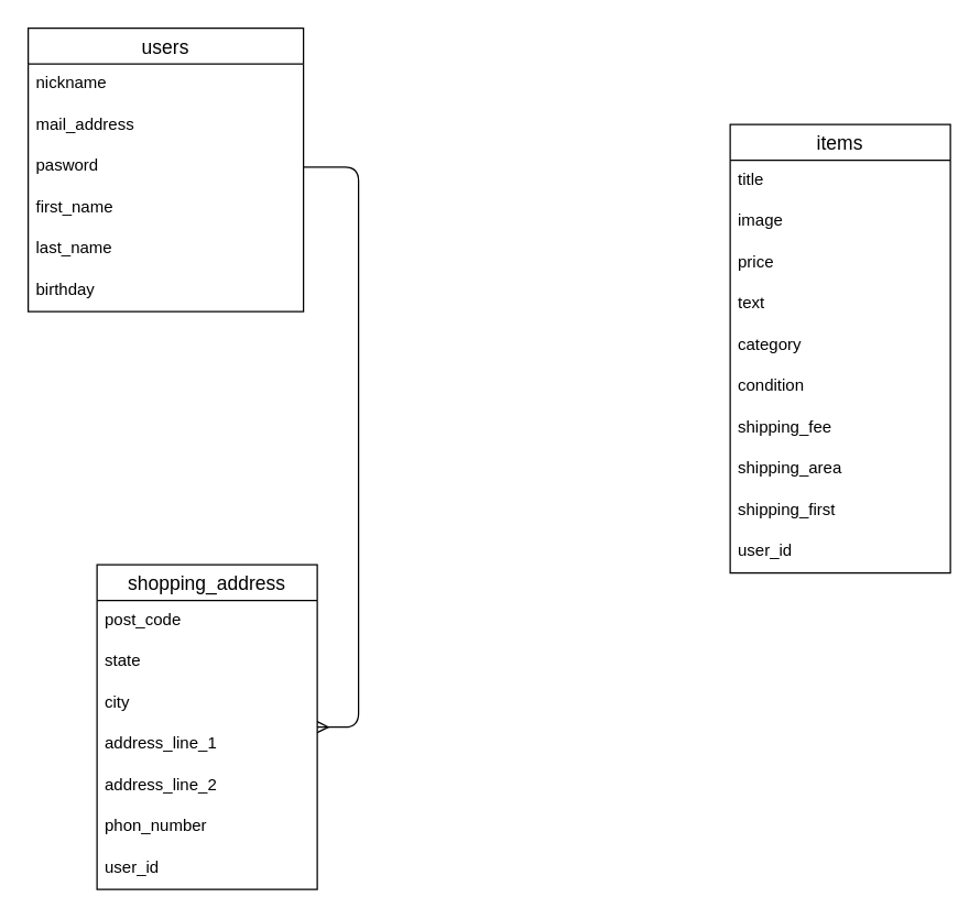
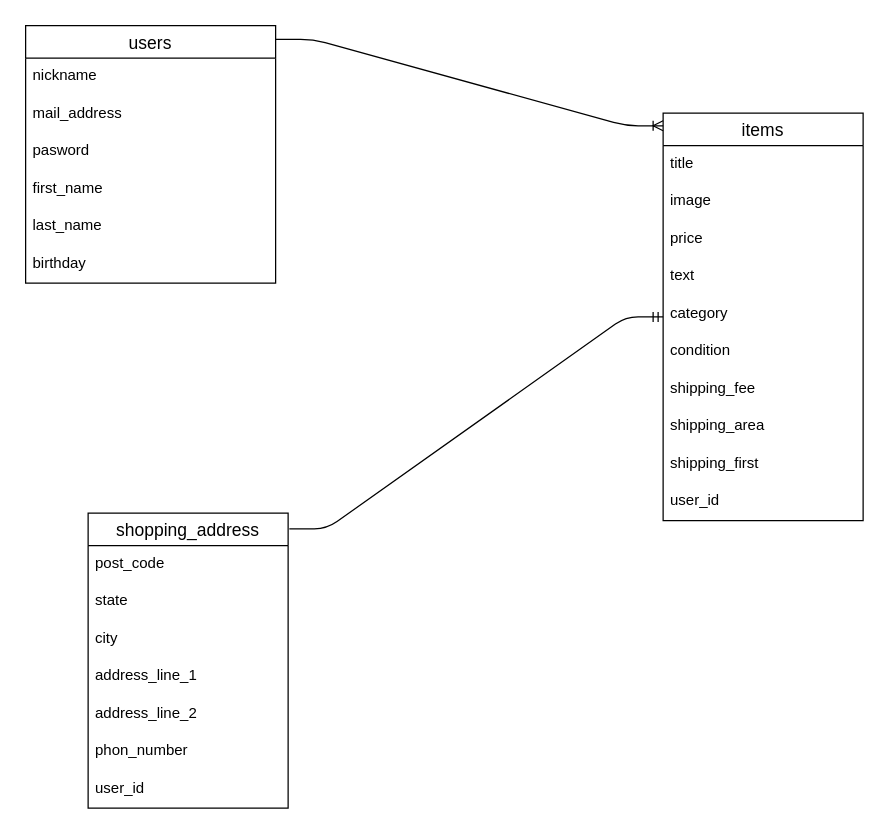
  <mxCell id="0" />
  <mxCell id="1" parent="0" />
  <mxCell id="2" value="users" style="swimlane;fontStyle=0;childLayout=stackLayout;horizontal=1;startSize=26;horizontalStack=0;resizeParent=1;resizeParentMax=0;resizeLast=0;collapsible=1;marginBottom=0;align=center;fontSize=14;" parent="1" vertex="1"><mxGeometry x="20" y="20" width="200" height="206" as="geometry"><mxRectangle x="-10" y="120" width="70" height="26" as="alternateBounds" /></mxGeometry></mxCell>
  <mxCell id="3" value="nickname" style="text;strokeColor=none;fillColor=none;spacingLeft=4;spacingRight=4;overflow=hidden;rotatable=0;points=[[0,0.5],[1,0.5]];portConstraint=eastwest;fontSize=12;" parent="2" vertex="1"><mxGeometry y="26" width="200" height="30" as="geometry" /></mxCell>
  <mxCell id="4" value="mail_address" style="text;strokeColor=none;fillColor=none;spacingLeft=4;spacingRight=4;overflow=hidden;rotatable=0;points=[[0,0.5],[1,0.5]];portConstraint=eastwest;fontSize=12;" parent="2" vertex="1"><mxGeometry y="56" width="200" height="30" as="geometry" /></mxCell>
  <mxCell id="5" value="pasword" style="text;strokeColor=none;fillColor=none;spacingLeft=4;spacingRight=4;overflow=hidden;rotatable=0;points=[[0,0.5],[1,0.5]];portConstraint=eastwest;fontSize=12;" parent="2" vertex="1"><mxGeometry y="86" width="200" height="30" as="geometry" /></mxCell>
  <mxCell id="6" value="first_name" style="text;strokeColor=none;fillColor=none;spacingLeft=4;spacingRight=4;overflow=hidden;rotatable=0;points=[[0,0.5],[1,0.5]];portConstraint=eastwest;fontSize=12;" parent="2" vertex="1"><mxGeometry y="116" width="200" height="30" as="geometry" /></mxCell>
  <mxCell id="7" style="edgeStyle=none;html=1;exitX=1;exitY=0.5;exitDx=0;exitDy=0;entryX=1;entryY=0.5;entryDx=0;entryDy=0;" edge="1" parent="2" source="8" target="8"><mxGeometry relative="1" as="geometry" /></mxCell>
  <mxCell id="8" value="last_name" style="text;strokeColor=none;fillColor=none;spacingLeft=4;spacingRight=4;overflow=hidden;rotatable=0;points=[[0,0.5],[1,0.5]];portConstraint=eastwest;fontSize=12;" parent="2" vertex="1"><mxGeometry y="146" width="200" height="30" as="geometry" /></mxCell>
  <mxCell id="9" value="birthday" style="text;strokeColor=none;fillColor=none;spacingLeft=4;spacingRight=4;overflow=hidden;rotatable=0;points=[[0,0.5],[1,0.5]];portConstraint=eastwest;fontSize=12;" parent="2" vertex="1"><mxGeometry y="176" width="200" height="30" as="geometry" /></mxCell>
  <mxCell id="10" value="items" style="swimlane;fontStyle=0;childLayout=stackLayout;horizontal=1;startSize=26;horizontalStack=0;resizeParent=1;resizeParentMax=0;resizeLast=0;collapsible=1;marginBottom=0;align=center;fontSize=14;" parent="1" vertex="1"><mxGeometry x="530" y="90" width="160" height="326" as="geometry"><mxRectangle x="300" y="190" width="70" height="26" as="alternateBounds" /></mxGeometry></mxCell>
  <mxCell id="11" value="title" style="text;strokeColor=none;fillColor=none;spacingLeft=4;spacingRight=4;overflow=hidden;rotatable=0;points=[[0,0.5],[1,0.5]];portConstraint=eastwest;fontSize=12;" parent="10" vertex="1"><mxGeometry y="26" width="160" height="30" as="geometry" /></mxCell>
  <mxCell id="12" value="image" style="text;strokeColor=none;fillColor=none;spacingLeft=4;spacingRight=4;overflow=hidden;rotatable=0;points=[[0,0.5],[1,0.5]];portConstraint=eastwest;fontSize=12;" parent="10" vertex="1"><mxGeometry y="56" width="160" height="30" as="geometry" /></mxCell>
  <mxCell id="13" value="price" style="text;strokeColor=none;fillColor=none;spacingLeft=4;spacingRight=4;overflow=hidden;rotatable=0;points=[[0,0.5],[1,0.5]];portConstraint=eastwest;fontSize=12;" parent="10" vertex="1"><mxGeometry y="86" width="160" height="30" as="geometry" /></mxCell>
  <mxCell id="14" value="text" style="text;strokeColor=none;fillColor=none;spacingLeft=4;spacingRight=4;overflow=hidden;rotatable=0;points=[[0,0.5],[1,0.5]];portConstraint=eastwest;fontSize=12;" vertex="1" parent="10"><mxGeometry y="116" width="160" height="30" as="geometry" /></mxCell>
  <mxCell id="15" value="category" style="text;strokeColor=none;fillColor=none;spacingLeft=4;spacingRight=4;overflow=hidden;rotatable=0;points=[[0,0.5],[1,0.5]];portConstraint=eastwest;fontSize=12;" vertex="1" parent="10"><mxGeometry y="146" width="160" height="30" as="geometry" /></mxCell>
  <mxCell id="16" value="condition" style="text;strokeColor=none;fillColor=none;spacingLeft=4;spacingRight=4;overflow=hidden;rotatable=0;points=[[0,0.5],[1,0.5]];portConstraint=eastwest;fontSize=12;" vertex="1" parent="10"><mxGeometry y="176" width="160" height="30" as="geometry" /></mxCell>
  <mxCell id="17" value="shipping_fee" style="text;strokeColor=none;fillColor=none;spacingLeft=4;spacingRight=4;overflow=hidden;rotatable=0;points=[[0,0.5],[1,0.5]];portConstraint=eastwest;fontSize=12;" vertex="1" parent="10"><mxGeometry y="206" width="160" height="30" as="geometry" /></mxCell>
  <mxCell id="18" value="shipping_area" style="text;strokeColor=none;fillColor=none;spacingLeft=4;spacingRight=4;overflow=hidden;rotatable=0;points=[[0,0.5],[1,0.5]];portConstraint=eastwest;fontSize=12;" vertex="1" parent="10"><mxGeometry y="236" width="160" height="30" as="geometry" /></mxCell>
  <mxCell id="19" value="shipping_first" style="text;strokeColor=none;fillColor=none;spacingLeft=4;spacingRight=4;overflow=hidden;rotatable=0;points=[[0,0.5],[1,0.5]];portConstraint=eastwest;fontSize=12;" vertex="1" parent="10"><mxGeometry y="266" width="160" height="30" as="geometry" /></mxCell>
  <mxCell id="20" value="user_id" style="text;strokeColor=none;fillColor=none;spacingLeft=4;spacingRight=4;overflow=hidden;rotatable=0;points=[[0,0.5],[1,0.5]];portConstraint=eastwest;fontSize=12;" vertex="1" parent="10"><mxGeometry y="296" width="160" height="30" as="geometry" /></mxCell>
  <mxCell id="21" value="shopping_address" style="swimlane;fontStyle=0;childLayout=stackLayout;horizontal=1;startSize=26;horizontalStack=0;resizeParent=1;resizeParentMax=0;resizeLast=0;collapsible=1;marginBottom=0;align=center;fontSize=14;" vertex="1" parent="1"><mxGeometry x="70" y="410" width="160" height="236" as="geometry" /></mxCell>
  <mxCell id="22" value="post_code" style="text;strokeColor=none;fillColor=none;spacingLeft=4;spacingRight=4;overflow=hidden;rotatable=0;points=[[0,0.5],[1,0.5]];portConstraint=eastwest;fontSize=12;" vertex="1" parent="21"><mxGeometry y="26" width="160" height="30" as="geometry" /></mxCell>
  <mxCell id="23" value="state" style="text;strokeColor=none;fillColor=none;spacingLeft=4;spacingRight=4;overflow=hidden;rotatable=0;points=[[0,0.5],[1,0.5]];portConstraint=eastwest;fontSize=12;" vertex="1" parent="21"><mxGeometry y="56" width="160" height="30" as="geometry" /></mxCell>
  <mxCell id="24" value="city" style="text;strokeColor=none;fillColor=none;spacingLeft=4;spacingRight=4;overflow=hidden;rotatable=0;points=[[0,0.5],[1,0.5]];portConstraint=eastwest;fontSize=12;" vertex="1" parent="21"><mxGeometry y="86" width="160" height="30" as="geometry" /></mxCell>
  <mxCell id="25" value="address_line_1" style="text;strokeColor=none;fillColor=none;spacingLeft=4;spacingRight=4;overflow=hidden;rotatable=0;points=[[0,0.5],[1,0.5]];portConstraint=eastwest;fontSize=12;" vertex="1" parent="21"><mxGeometry y="116" width="160" height="30" as="geometry" /></mxCell>
  <mxCell id="26" value="address_line_2" style="text;strokeColor=none;fillColor=none;spacingLeft=4;spacingRight=4;overflow=hidden;rotatable=0;points=[[0,0.5],[1,0.5]];portConstraint=eastwest;fontSize=12;" vertex="1" parent="21"><mxGeometry y="146" width="160" height="30" as="geometry" /></mxCell>
  <mxCell id="27" value="phon_number" style="text;strokeColor=none;fillColor=none;spacingLeft=4;spacingRight=4;overflow=hidden;rotatable=0;points=[[0,0.5],[1,0.5]];portConstraint=eastwest;fontSize=12;" vertex="1" parent="21"><mxGeometry y="176" width="160" height="30" as="geometry" /></mxCell>
  <mxCell id="28" value="user_id" style="text;strokeColor=none;fillColor=none;spacingLeft=4;spacingRight=4;overflow=hidden;rotatable=0;points=[[0,0.5],[1,0.5]];portConstraint=eastwest;fontSize=12;" vertex="1" parent="21"><mxGeometry y="206" width="160" height="30" as="geometry" /></mxCell>
- <mxCell id="30" value="" style="edgeStyle=entityRelationEdgeStyle;fontSize=12;html=1;endArrow=ERmany;exitX=1;exitY=0.5;exitDx=0;exitDy=0;" edge="1" parent="1" source="5" target="21"><mxGeometry width="100" height="100" relative="1" as="geometry"><mxPoint x="230" y="120" as="sourcePoint" /><mxPoint x="-10" y="350" as="targetPoint" /></mxGeometry></mxCell>
+ <mxCell id="29" value="" style="edgeStyle=entityRelationEdgeStyle;fontSize=12;html=1;endArrow=ERoneToMany;exitX=1;exitY=0.053;exitDx=0;exitDy=0;exitPerimeter=0;entryX=0;entryY=0.031;entryDx=0;entryDy=0;entryPerimeter=0;" edge="1" parent="1" source="2" target="10"><mxGeometry width="100" height="100" relative="1" as="geometry"><mxPoint x="120" y="330" as="sourcePoint" /><mxPoint x="220" y="230" as="targetPoint" /></mxGeometry></mxCell>
+ <mxCell id="31" value="" style="edgeStyle=entityRelationEdgeStyle;fontSize=12;html=1;endArrow=ERmandOne;exitX=1.006;exitY=0.053;exitDx=0;exitDy=0;exitPerimeter=0;" edge="1" parent="1" source="21" target="10"><mxGeometry width="100" height="100" relative="1" as="geometry"><mxPoint x="210" y="513" as="sourcePoint" /><mxPoint x="310" y="413" as="targetPoint" /></mxGeometry></mxCell>
